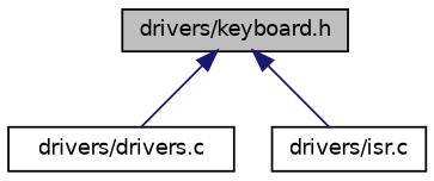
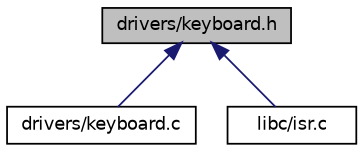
  digraph {
    fontname="DejaVu Sans"
    node [color=black fillcolor=white fontname="DejaVu Sans" fontsize=10 shape=record style=filled]
    edge [color=midnightblue dir=back fontname="DejaVu Sans" fontsize=10 labelfontname=Helvetica labelfontsize=10 style=solid]
    n1 [fillcolor=grey75 fontcolor=black height=0.2 label="drivers/keyboard.h" width=0.4]
-   n2 [height=0.2 label="drivers/drivers.c" width=0.4]
-   n3 [height=0.2 label="drivers/isr.c" width=0.4]
+   n2 [height=0.2 label="drivers/keyboard.c" width=0.4]
+   n3 [height=0.2 label="libc/isr.c" width=0.4]
    n1 -> n2
    n1 -> n3
  }
